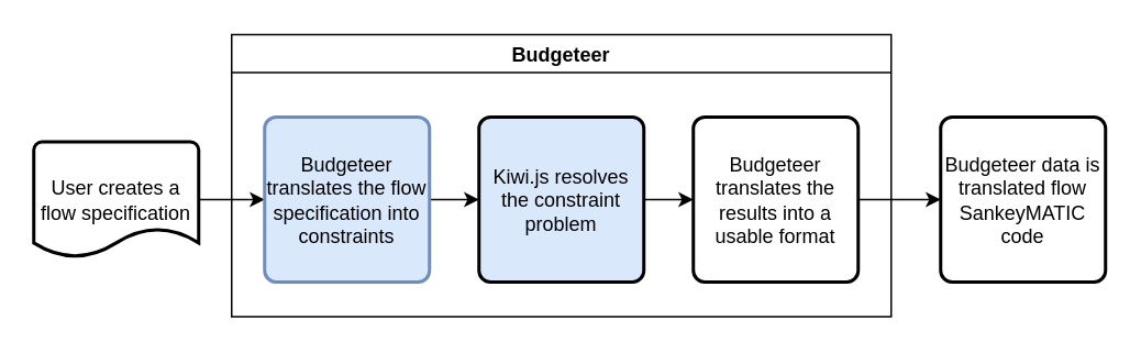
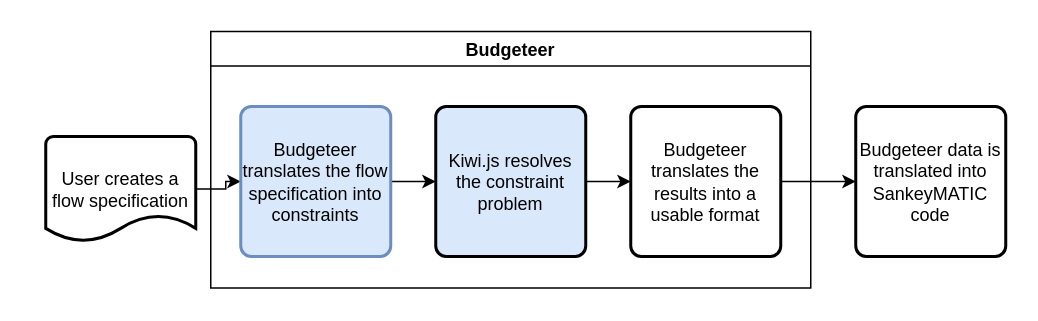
  <mxCell id="0" />
  <mxCell id="1" parent="0" />
  <mxCell id="2" style="edgeStyle=orthogonalEdgeStyle;rounded=0;orthogonalLoop=1;jettySize=auto;html=1;" edge="1" parent="1" source="3" target="6"><mxGeometry relative="1" as="geometry"><mxPoint x="190" y="101" as="targetPoint" /></mxGeometry></mxCell>
- <mxCell id="3" value="&lt;span&gt;User creates a flow specification&lt;/span&gt;" style="strokeWidth=2;html=1;shape=mxgraph.flowchart.document2;whiteSpace=wrap;size=0.25;" vertex="1" parent="1"><mxGeometry x="20" y="85.5" width="100" height="70" as="geometry" /></mxCell>
+ <mxCell id="3" value="&lt;span&gt;User creates a flow specification&lt;/span&gt;" style="strokeWidth=2;html=1;shape=mxgraph.flowchart.document2;whiteSpace=wrap;size=0.25;" vertex="1" parent="1"><mxGeometry x="30" y="90.5" width="100" height="70" as="geometry" /></mxCell>
  <mxCell id="4" value="Budgeteer" style="swimlane;" vertex="1" parent="1"><mxGeometry x="140" y="20.5" width="400" height="171" as="geometry"><mxRectangle x="20" y="190" width="80" height="23" as="alternateBounds" /></mxGeometry></mxCell>
  <mxCell id="5" value="" style="edgeStyle=orthogonalEdgeStyle;rounded=0;orthogonalLoop=1;jettySize=auto;html=1;" edge="1" parent="4" source="6" target="8"><mxGeometry relative="1" as="geometry" /></mxCell>
  <mxCell id="6" value="Budgeteer translates the flow specification into constraints" style="rounded=1;whiteSpace=wrap;html=1;absoluteArcSize=1;arcSize=14;strokeWidth=2;fillColor=#dae8fc;strokeColor=#6c8ebf;" vertex="1" parent="4"><mxGeometry x="20" y="50" width="100" height="100" as="geometry" /></mxCell>
  <mxCell id="7" value="" style="edgeStyle=orthogonalEdgeStyle;rounded=0;orthogonalLoop=1;jettySize=auto;html=1;" edge="1" parent="4" source="8" target="9"><mxGeometry relative="1" as="geometry" /></mxCell>
  <mxCell id="8" value="Kiwi.js resolves the constraint problem" style="rounded=1;whiteSpace=wrap;html=1;absoluteArcSize=1;arcSize=14;strokeWidth=2;fillColor=#dae8fc;" vertex="1" parent="4"><mxGeometry x="150" y="50" width="100" height="100" as="geometry" /></mxCell>
  <mxCell id="9" value="Budgeteer translates the results into a usable format" style="rounded=1;whiteSpace=wrap;html=1;absoluteArcSize=1;arcSize=14;strokeWidth=2;" vertex="1" parent="4"><mxGeometry x="280" y="50" width="100" height="100" as="geometry" /></mxCell>
- <mxCell id="10" value="Budgeteer data is translated flow SankeyMATIC code" style="rounded=1;whiteSpace=wrap;html=1;absoluteArcSize=1;arcSize=14;strokeWidth=2;" vertex="1" parent="1"><mxGeometry x="570" y="70.5" width="100" height="100" as="geometry" /></mxCell>
+ <mxCell id="10" value="Budgeteer data is translated into SankeyMATIC code" style="rounded=1;whiteSpace=wrap;html=1;absoluteArcSize=1;arcSize=14;strokeWidth=2;" vertex="1" parent="1"><mxGeometry x="570" y="70.5" width="100" height="100" as="geometry" /></mxCell>
  <mxCell id="11" style="edgeStyle=orthogonalEdgeStyle;rounded=0;orthogonalLoop=1;jettySize=auto;html=1;entryX=0;entryY=0.5;entryDx=0;entryDy=0;" edge="1" parent="1" source="9" target="10"><mxGeometry relative="1" as="geometry" /></mxCell>
